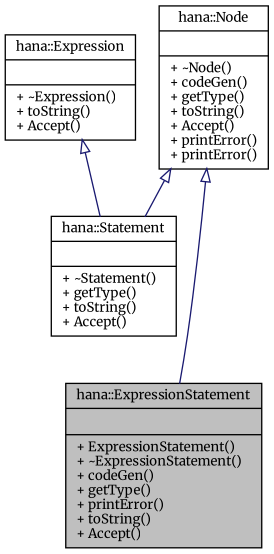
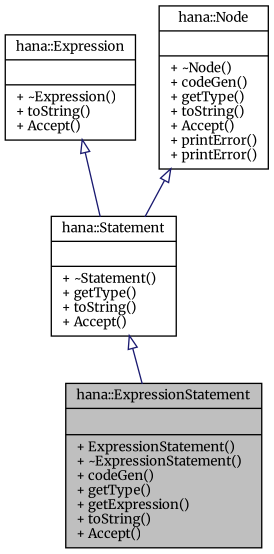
  digraph {
    fontname=Merriweather
    node [color=black fillcolor=white fontname=Merriweather fontsize=10 shape=record style=filled]
    edge [arrowtail=onormal color=midnightblue dir=back fontname=Merriweather fontsize=10 labelfontname=Helvetica labelfontsize=10 style=solid]
-   n1 [fillcolor=grey75 fontcolor=black height=0.2 label="{hana::ExpressionStatement\n||+ ExpressionStatement()\l+ ~ExpressionStatement()\l+ codeGen()\l+ getType()\l+ printError()\l+ toString()\l+ Accept()\l}" width=0.4]
+   n1 [fillcolor=grey75 fontcolor=black height=0.2 label="{hana::ExpressionStatement\n||+ ExpressionStatement()\l+ ~ExpressionStatement()\l+ codeGen()\l+ getType()\l+ getExpression()\l+ toString()\l+ Accept()\l}" width=0.4]
    n2 [height=0.2 label="{hana::Statement\n||+ ~Statement()\l+ getType()\l+ toString()\l+ Accept()\l}" width=0.4]
    n3 [height=0.2 label="{hana::Expression\n||+ ~Expression()\l+ toString()\l+ Accept()\l}" width=0.4]
    n4 [height=0.2 label="{hana::Node\n||+ ~Node()\l+ codeGen()\l+ getType()\l+ toString()\l+ Accept()\l+ printError()\l+ printError()\l}" width=0.4]
-   n4 -> n1
+   n2 -> n1
    n3 -> n2
    n4 -> n2
  }
